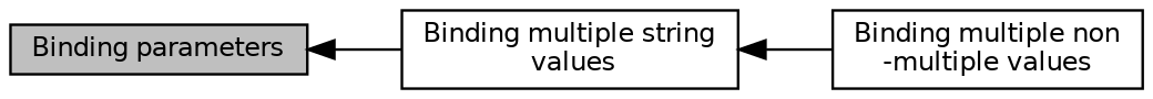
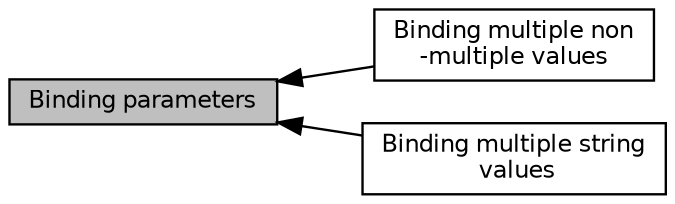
  digraph {
    rankdir=LR
    node [color=black fillcolor=white fontname=Helvetica fontsize=10 shape=box style=filled]
    edge [dir=back fontname=Helvetica fontsize=10 labelfontname=Helvetica labelfontsize=10 shape=plaintext style=solid]
    n1 [height=0.2 label="Binding multiple non\l-multiple values" width=0.4]
    n2 [height=0.2 label="Binding multiple string\l values" width=0.4]
    n3 [fillcolor=grey75 fontcolor=black height=0.2 label="Binding parameters" width=0.4]
-   n2 -> n1
+   n3 -> n1
    n3 -> n2
  }
